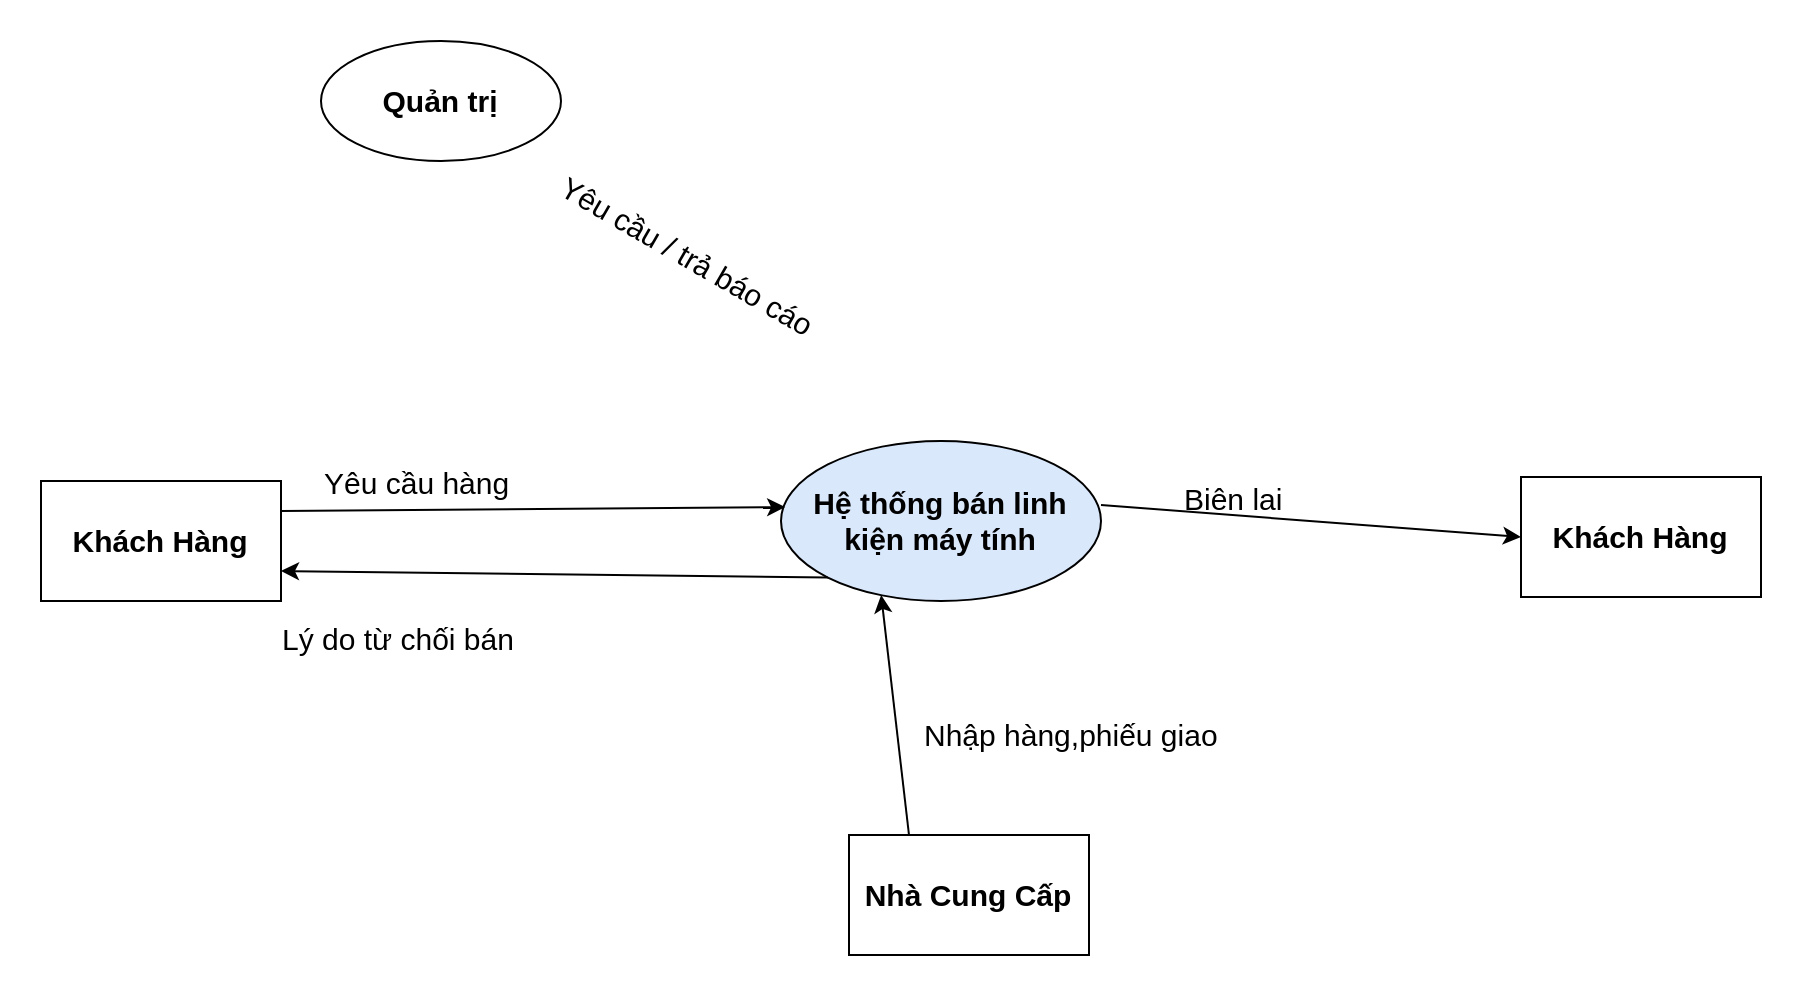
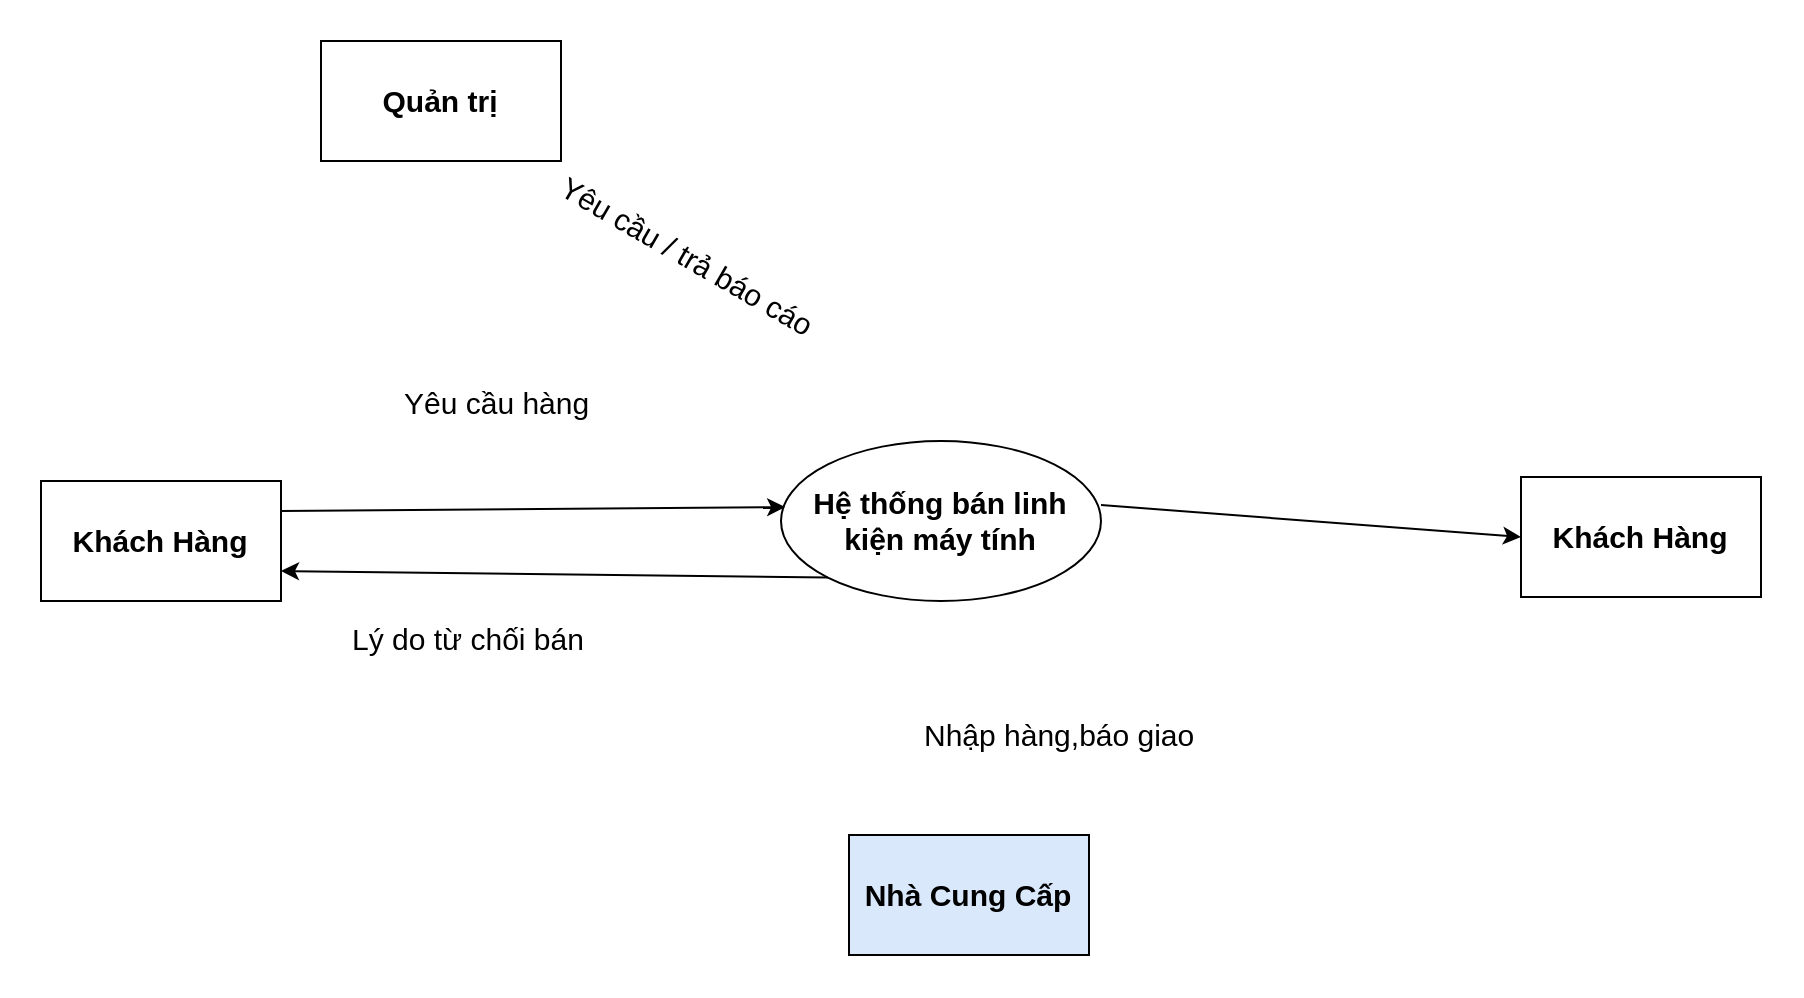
  <mxCell id="0" />
  <mxCell id="1" parent="0" />
- <mxCell id="2" value="Hệ thống bán linh kiện máy tính&lt;br style=&quot;font-size: 15px;&quot;&gt;" style="ellipse;whiteSpace=wrap;html=1;fontSize=15;fontStyle=1;fillColor=#dae8fc;" parent="1" vertex="1"><mxGeometry x="390" y="220" width="160" height="80" as="geometry" /></mxCell>
+ <mxCell id="2" value="Hệ thống bán linh kiện máy tính&lt;br style=&quot;font-size: 15px;&quot;&gt;" style="ellipse;whiteSpace=wrap;html=1;fontSize=15;fontStyle=1" parent="1" vertex="1"><mxGeometry x="390" y="220" width="160" height="80" as="geometry" /></mxCell>
  <mxCell id="3" value="Khách Hàng" style="rounded=0;whiteSpace=wrap;html=1;fontSize=15;fontStyle=1" parent="1" vertex="1"><mxGeometry x="20" y="240" width="120" height="60" as="geometry" /></mxCell>
  <mxCell id="4" value="" style="endArrow=classic;html=1;fontSize=15;exitX=1;exitY=0.25;exitDx=0;exitDy=0;entryX=0.013;entryY=0.413;entryDx=0;entryDy=0;entryPerimeter=0;" parent="1" target="2" edge="1"><mxGeometry width="50" height="50" relative="1" as="geometry"><mxPoint x="140" y="255" as="sourcePoint" /><mxPoint x="320" y="250" as="targetPoint" /></mxGeometry></mxCell>
- <mxCell id="5" value="Yêu cầu hàng" style="text;html=1;resizable=0;points=[];autosize=1;align=left;verticalAlign=top;spacingTop=-4;fontSize=15;" parent="1" vertex="1"><mxGeometry x="160" y="230" width="110" height="20" as="geometry" /></mxCell>
+ <mxCell id="5" value="Yêu cầu hàng" style="text;html=1;resizable=0;points=[];autosize=1;align=left;verticalAlign=top;spacingTop=-4;fontSize=15;" parent="1" vertex="1"><mxGeometry x="200" y="190" width="110" height="20" as="geometry" /></mxCell>
  <mxCell id="6" value="&lt;span style=&quot;font-family: &amp;#34;helvetica&amp;#34; , &amp;#34;arial&amp;#34; , sans-serif ; font-size: 0px&quot;&gt;%3CmxGraphModel%3E%3Croot%3E%3CmxCell%20id%3D%220%22%2F%3E%3CmxCell%20id%3D%221%22%20parent%3D%220%22%2F%3E%3CmxCell%20id%3D%222%22%20value%3D%22Th%C3%B4ng%20tin%20kh%C3%A1ch%20h%C3%A0ng%22%20style%3D%22text%3Bhtml%3D1%3Bresizable%3D0%3Bpoints%3D%5B%5D%3Bautosize%3D1%3Balign%3Dleft%3BverticalAlign%3Dtop%3BspacingTop%3D-4%3BfontSize%3D15%3B%22%20vertex%3D%221%22%20parent%3D%221%22%3E%3CmxGeometry%20x%3D%22170%22%20y%3D%22322%22%20width%3D%22160%22%20height%3D%2220%22%20as%3D%22geometry%22%2F%3E%3C%2FmxCell%3E%3C%2Froot%3E%3C%2FmxGraphModel%3E&lt;/span&gt;&lt;span style=&quot;font-family: &amp;#34;helvetica&amp;#34; , &amp;#34;arial&amp;#34; , sans-serif ; font-size: 0px&quot;&gt;%3CmxGraphModel%3E%3Croot%3E%3CmxCell%20id%3D%220%22%2F%3E%3CmxCell%20id%3D%221%22%20parent%3D%220%22%2F%3E%3CmxCell%20id%3D%222%22%20value%3D%22Th%C3%B4ng%20tin%20kh%C3%A1ch%20h%C3%A0ng%22%20style%3D%22text%3Bhtml%3D1%3Bresizable%3D0%3Bpoints%3D%5B%5D%3Bautosize%3D1%3Balign%3Dleft%3BverticalAlign%3Dtop%3BspacingTop%3D-4%3BfontSize%3D15%3B%22%20vertex%3D%221%22%20parent%3D%221%22%3E%3CmxGeometry%20x%3D%22170%22%20y%3D%22322%22%20width%3D%22160%22%20height%3D%2220%22%20as%3D%22geometry%22%2F%3E%3C%2FmxCell%3E%3C%2Froot%3E%3C%2FmxGraphModel%3E&lt;/span&gt;" style="text;html=1;resizable=0;points=[];autosize=1;align=left;verticalAlign=top;spacingTop=-4;" vertex="1" parent="1"><mxGeometry x="165" y="383" width="20" height="20" as="geometry" /></mxCell>
  <mxCell id="7" value="&lt;span style=&quot;font-family: &amp;#34;helvetica&amp;#34; , &amp;#34;arial&amp;#34; , sans-serif ; font-size: 0px&quot;&gt;%3CmxGraphModel%3E%3Croot%3E%3CmxCell%20id%3D%220%22%2F%3E%3CmxCell%20id%3D%221%22%20parent%3D%220%22%2F%3E%3CmxCell%20id%3D%222%22%20value%3D%22Th%C3%B4ng%20tin%20kh%C3%A1ch%20h%C3%A0ng%22%20style%3D%22text%3Bhtml%3D1%3Bresizable%3D0%3Bpoints%3D%5B%5D%3Bautosize%3D1%3Balign%3Dleft%3BverticalAlign%3Dtop%3BspacingTop%3D-4%3BfontSize%3D15%3B%22%20vertex%3D%221%22%20parent%3D%221%22%3E%3CmxGeometry%20x%3D%22170%22%20y%3D%22322%22%20width%3D%22160%22%20height%3D%2220%22%20as%3D%22geometry%22%2F%3E%3C%2FmxCell%3E%3C%2Froot%3E%3C%2FmxGraphModel%3E&lt;/span&gt;" style="text;html=1;resizable=0;points=[];autosize=1;align=left;verticalAlign=top;spacingTop=-4;" vertex="1" parent="1"><mxGeometry x="160" y="393" width="20" height="20" as="geometry" /></mxCell>
- <mxCell id="8" value="Nhà Cung Cấp" style="rounded=0;whiteSpace=wrap;html=1;fontSize=15;fontStyle=1" vertex="1" parent="1"><mxGeometry x="424" y="417" width="120" height="60" as="geometry" /></mxCell>
- <mxCell id="9" value="Quản trị" style="ellipse;whiteSpace=wrap;html=1;fontSize=15;fontStyle=1;" vertex="1" parent="1"><mxGeometry x="160" y="20" width="120" height="60" as="geometry" /></mxCell>
+ <mxCell id="8" value="Nhà Cung Cấp" style="rounded=0;whiteSpace=wrap;html=1;fontSize=15;fontStyle=1;fillColor=#dae8fc;" vertex="1" parent="1"><mxGeometry x="424" y="417" width="120" height="60" as="geometry" /></mxCell>
+ <mxCell id="9" value="Quản trị" style="rounded=0;whiteSpace=wrap;html=1;fontSize=15;fontStyle=1" vertex="1" parent="1"><mxGeometry x="160" y="20" width="120" height="60" as="geometry" /></mxCell>
  <mxCell id="10" value="Yêu cầu / trả báo cáo" style="text;html=1;resizable=0;points=[];autosize=1;align=left;verticalAlign=top;spacingTop=-4;fontSize=15;rotation=30;" vertex="1" parent="1"><mxGeometry x="270" y="120" width="160" height="20" as="geometry" /></mxCell>
  <mxCell id="11" value="Khách Hàng" style="rounded=0;whiteSpace=wrap;html=1;fontSize=15;fontStyle=1" vertex="1" parent="1"><mxGeometry x="760" y="238" width="120" height="60" as="geometry" /></mxCell>
  <mxCell id="12" value="" style="endArrow=classic;html=1;fontSize=15;entryX=1;entryY=0.75;entryDx=0;entryDy=0;exitX=0;exitY=1;exitDx=0;exitDy=0;" edge="1" parent="1" source="2" target="3"><mxGeometry width="50" height="50" relative="1" as="geometry"><mxPoint x="600" y="300" as="sourcePoint" /><mxPoint x="650" y="250" as="targetPoint" /></mxGeometry></mxCell>
- <mxCell id="13" value="Lý do từ chối bán" style="text;html=1;resizable=0;points=[];autosize=1;align=left;verticalAlign=top;spacingTop=-4;fontSize=15;" vertex="1" parent="1"><mxGeometry x="139" y="308" width="130" height="20" as="geometry" /></mxCell>
+ <mxCell id="13" value="Lý do từ chối bán" style="text;html=1;resizable=0;points=[];autosize=1;align=left;verticalAlign=top;spacingTop=-4;fontSize=15;" vertex="1" parent="1"><mxGeometry x="174" y="308" width="130" height="20" as="geometry" /></mxCell>
  <mxCell id="14" value="" style="endArrow=classic;html=1;fontSize=15;exitX=1;exitY=0.4;exitDx=0;exitDy=0;exitPerimeter=0;entryX=0;entryY=0.5;entryDx=0;entryDy=0;" edge="1" parent="1" source="2" target="11"><mxGeometry width="50" height="50" relative="1" as="geometry"><mxPoint x="550" y="299" as="sourcePoint" /><mxPoint x="750" y="266" as="targetPoint" /></mxGeometry></mxCell>
- <mxCell id="15" value="Biên lai" style="text;html=1;resizable=0;points=[];autosize=1;align=left;verticalAlign=top;spacingTop=-4;fontSize=15;" vertex="1" parent="1"><mxGeometry x="590" y="238" width="60" height="20" as="geometry" /></mxCell>
- <mxCell id="16" value="Nhập hàng,phiếu giao" style="text;html=1;resizable=0;points=[];autosize=1;align=left;verticalAlign=top;spacingTop=-4;fontSize=15;" vertex="1" parent="1"><mxGeometry x="460" y="355.5" width="160" height="20" as="geometry" /></mxCell>
- <mxCell id="17" value="" style="endArrow=classic;html=1;fontSize=15;entryX=0.313;entryY=0.963;entryDx=0;entryDy=0;entryPerimeter=0;exitX=0.25;exitY=0;exitDx=0;exitDy=0;" edge="1" parent="1" source="8" target="2"><mxGeometry width="50" height="50" relative="1" as="geometry"><mxPoint x="390" y="410" as="sourcePoint" /><mxPoint x="440" y="360" as="targetPoint" /></mxGeometry></mxCell>
+ <mxCell id="16" value="Nhập hàng,báo giao" style="text;html=1;resizable=0;points=[];autosize=1;align=left;verticalAlign=top;spacingTop=-4;fontSize=15;" vertex="1" parent="1"><mxGeometry x="460" y="355.5" width="160" height="20" as="geometry" /></mxCell>
